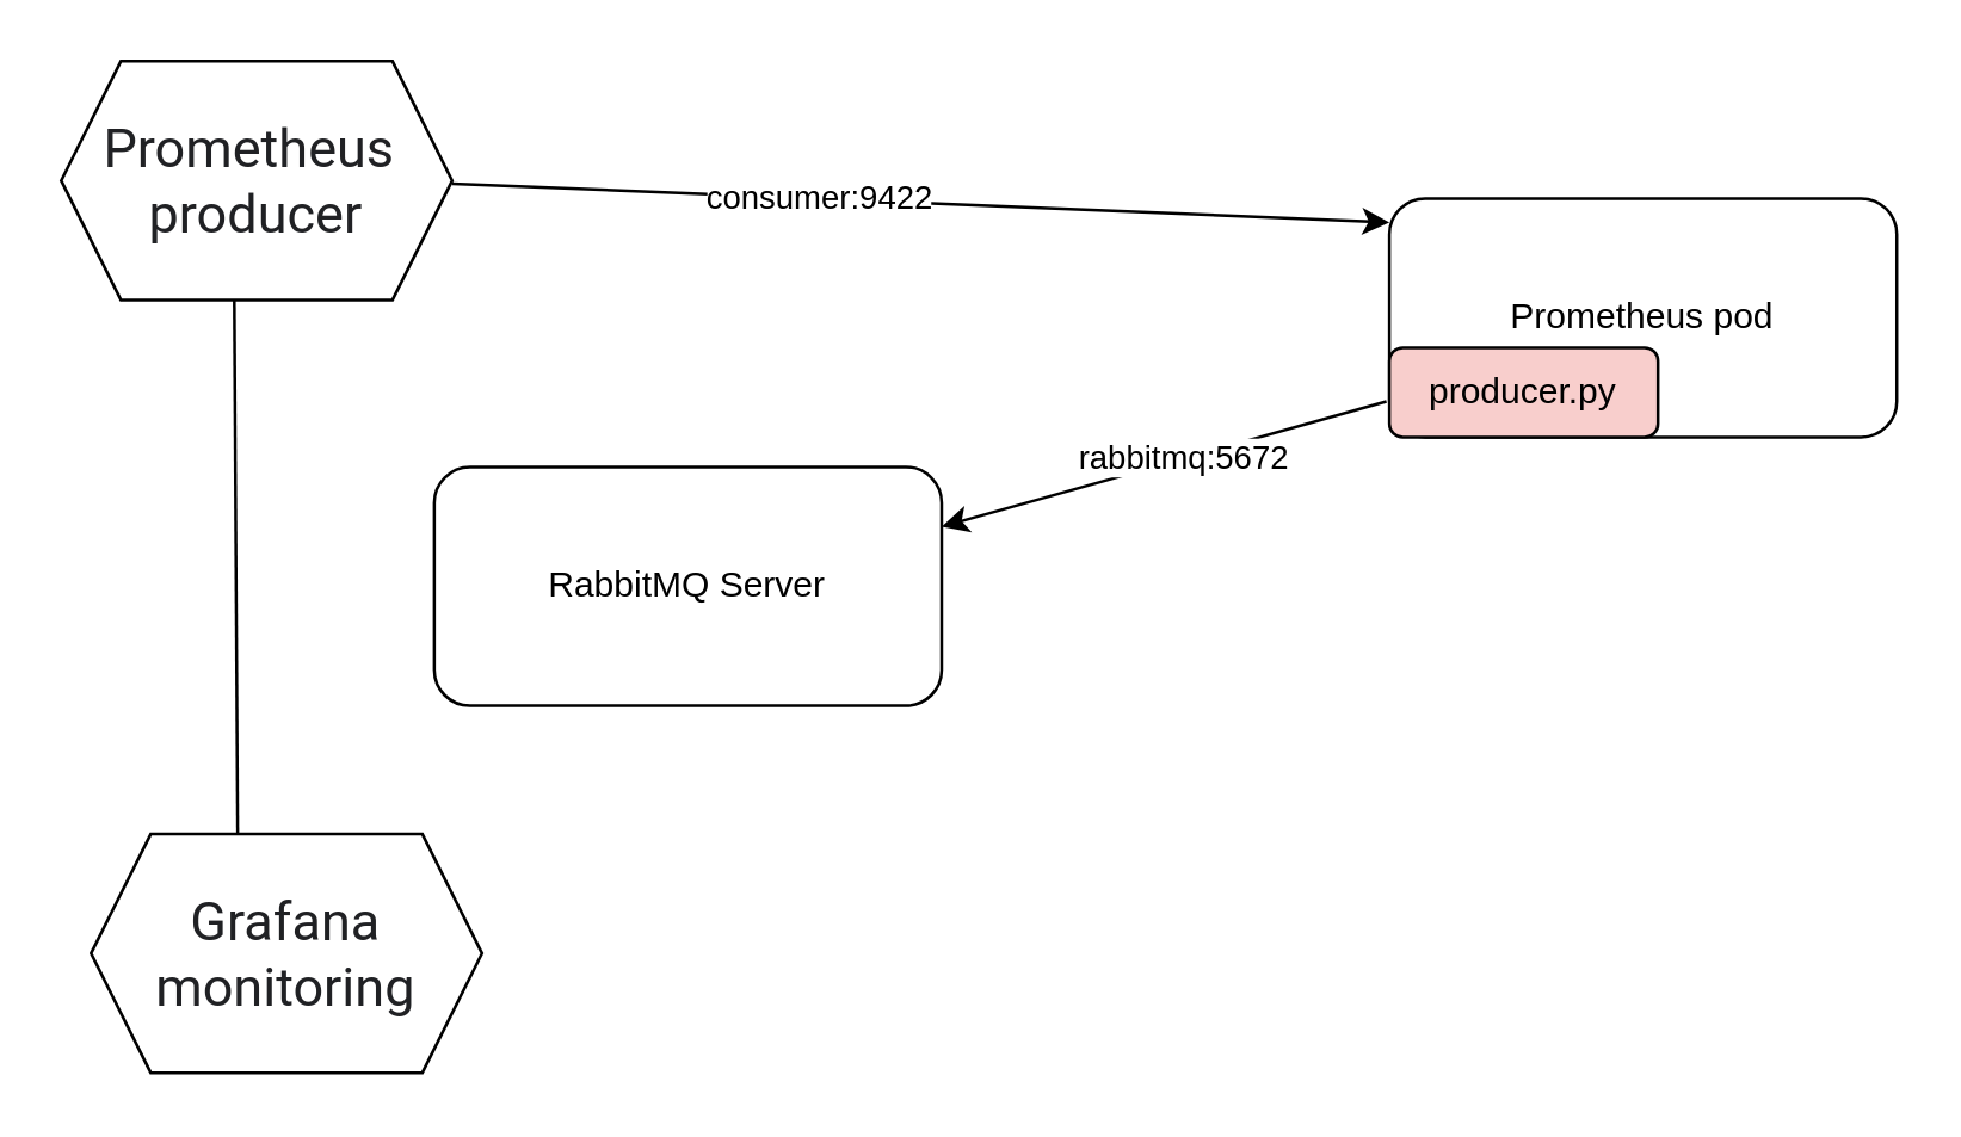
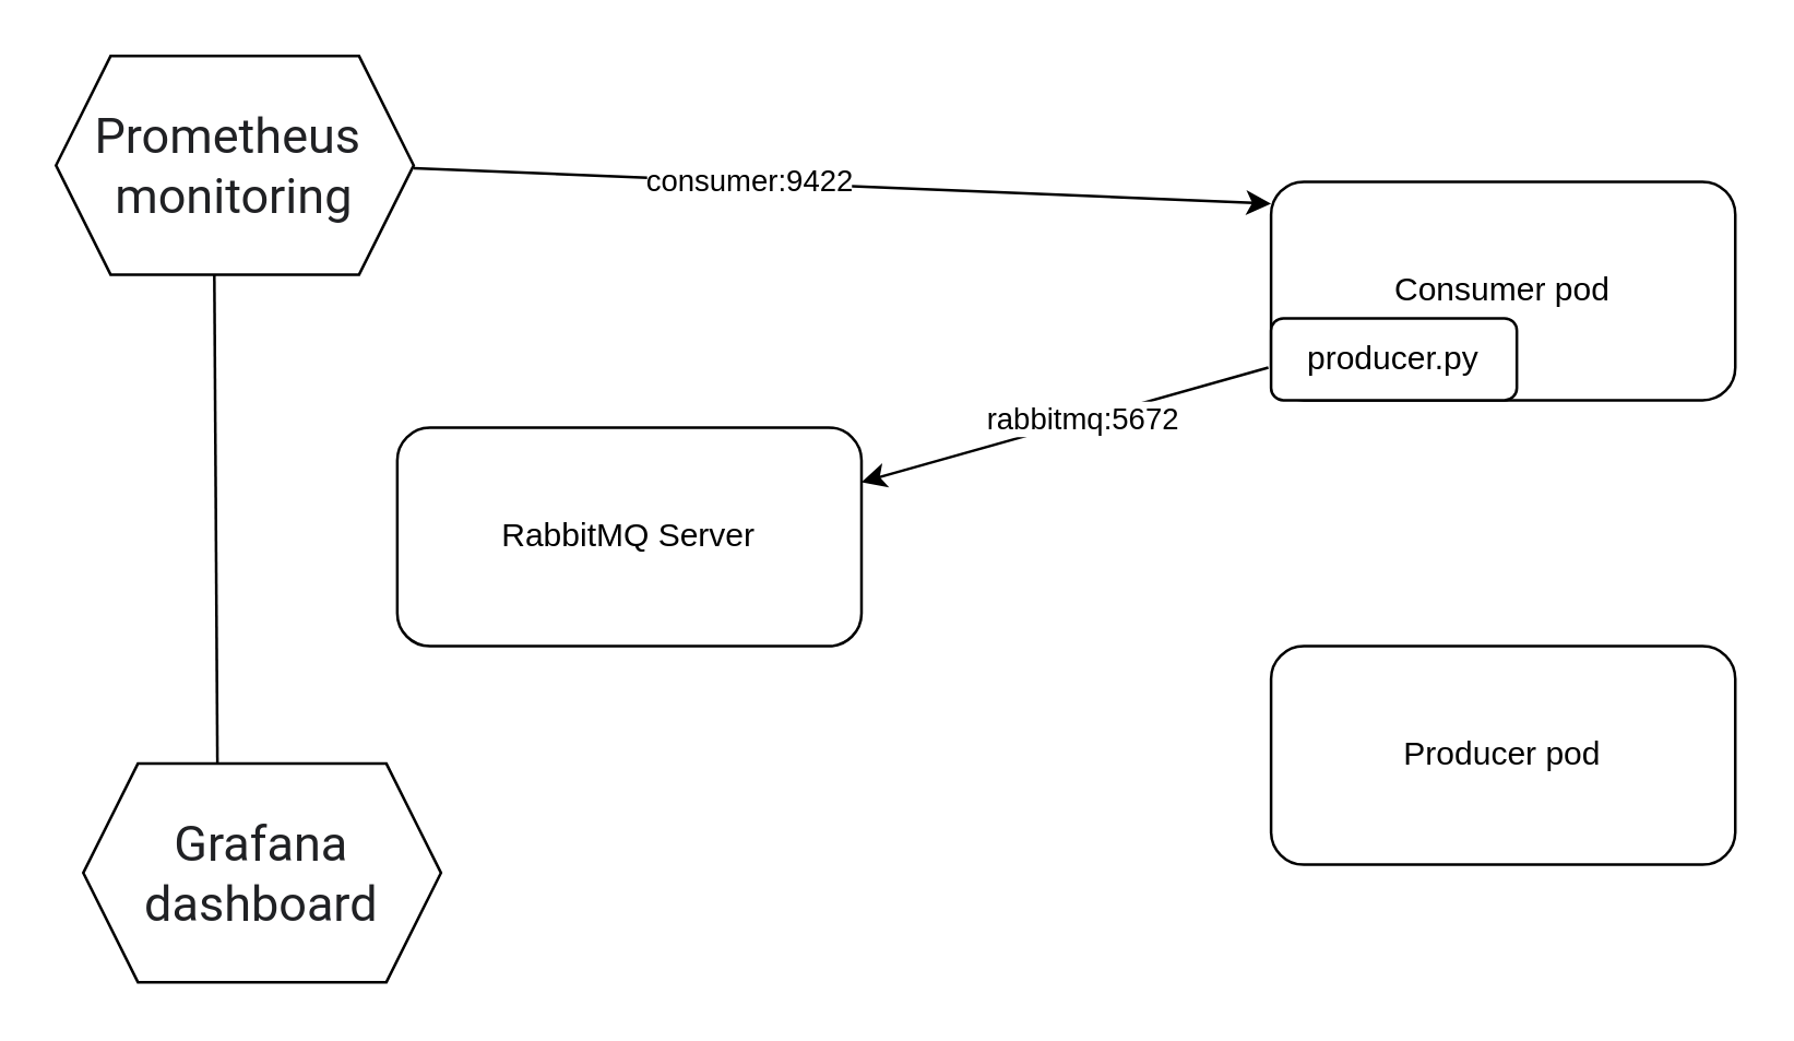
  <mxCell id="0" />
  <mxCell id="1" parent="0" />
  <mxCell id="2" value="" style="group" parent="1" vertex="1" connectable="0"><mxGeometry x="145" y="66" width="490" height="250" as="geometry" /></mxCell>
- <mxCell id="3" value="Prometheus pod&lt;br&gt;" style="rounded=1;whiteSpace=wrap;html=1;" parent="2" vertex="1"><mxGeometry x="320" width="170" height="80" as="geometry" /></mxCell>
- <mxCell id="5" value="producer.py" style="rounded=1;whiteSpace=wrap;html=1;fillColor=#f8cecc;" parent="2" vertex="1"><mxGeometry x="320" y="50" width="90" height="30" as="geometry" /></mxCell>
+ <mxCell id="3" value="Consumer pod&lt;br&gt;" style="rounded=1;whiteSpace=wrap;html=1;" parent="2" vertex="1"><mxGeometry x="320" width="170" height="80" as="geometry" /></mxCell>
+ <mxCell id="4" value="Producer pod" style="rounded=1;whiteSpace=wrap;html=1;" parent="2" vertex="1"><mxGeometry x="320" y="170" width="170" height="80" as="geometry" /></mxCell>
+ <mxCell id="5" value="producer.py" style="rounded=1;whiteSpace=wrap;html=1;" parent="2" vertex="1"><mxGeometry x="320" y="50" width="90" height="30" as="geometry" /></mxCell>
  <mxCell id="6" value="RabbitMQ Server" style="rounded=1;whiteSpace=wrap;html=1;" parent="2" vertex="1"><mxGeometry y="90" width="170" height="80" as="geometry" /></mxCell>
  <mxCell id="7" value="" style="endArrow=classic;html=1;rounded=0;entryX=1;entryY=0.25;entryDx=0;entryDy=0;" parent="2" target="6" edge="1"><mxGeometry width="50" height="50" relative="1" as="geometry"><mxPoint x="319" y="68" as="sourcePoint" /><mxPoint x="305" y="56" as="targetPoint" /></mxGeometry></mxCell>
  <mxCell id="8" value="rabbitmq:5672" style="edgeLabel;html=1;align=center;verticalAlign=middle;resizable=0;points=[];" parent="7" vertex="1" connectable="0"><mxGeometry x="-0.079" y="-1" relative="1" as="geometry"><mxPoint as="offset" /></mxGeometry></mxCell>
- <mxCell id="9" value="&lt;span style=&quot;color: rgb(32, 33, 36); font-family: Roboto, &amp;quot;helvetica neue&amp;quot;, helvetica, arial, sans-serif; font-size: 18px; text-align: left; background-color: rgb(255, 255, 255);&quot;&gt;Prometheus&amp;nbsp;&lt;br&gt;producer&lt;br&gt;&lt;/span&gt;" style="shape=hexagon;perimeter=hexagonPerimeter2;whiteSpace=wrap;html=1;fixedSize=1;" parent="1" vertex="1"><mxGeometry x="20" y="20" width="131" height="80" as="geometry" /></mxCell>
+ <mxCell id="9" value="&lt;span style=&quot;color: rgb(32, 33, 36); font-family: Roboto, &amp;quot;helvetica neue&amp;quot;, helvetica, arial, sans-serif; font-size: 18px; text-align: left; background-color: rgb(255, 255, 255);&quot;&gt;Prometheus&amp;nbsp;&lt;br&gt;monitoring&lt;br&gt;&lt;/span&gt;" style="shape=hexagon;perimeter=hexagonPerimeter2;whiteSpace=wrap;html=1;fixedSize=1;" parent="1" vertex="1"><mxGeometry x="20" y="20" width="131" height="80" as="geometry" /></mxCell>
  <mxCell id="10" value="" style="endArrow=classic;html=1;rounded=0;" parent="1" edge="1"><mxGeometry width="50" height="50" relative="1" as="geometry"><mxPoint x="151" y="61" as="sourcePoint" /><mxPoint x="465" y="74" as="targetPoint" /></mxGeometry></mxCell>
  <mxCell id="11" value="consumer:9422" style="edgeLabel;html=1;align=center;verticalAlign=middle;resizable=0;points=[];" parent="10" vertex="1" connectable="0"><mxGeometry x="-0.217" y="1" relative="1" as="geometry"><mxPoint as="offset" /></mxGeometry></mxCell>
- <mxCell id="12" value="&lt;span style=&quot;color: rgb(32, 33, 36); font-family: Roboto, &amp;quot;helvetica neue&amp;quot;, helvetica, arial, sans-serif; font-size: 18px; text-align: left; background-color: rgb(255, 255, 255);&quot;&gt;Grafana monitoring&lt;br&gt;&lt;/span&gt;" style="shape=hexagon;perimeter=hexagonPerimeter2;whiteSpace=wrap;html=1;fixedSize=1;" parent="1" vertex="1"><mxGeometry x="30" y="279" width="131" height="80" as="geometry" /></mxCell>
+ <mxCell id="12" value="&lt;span style=&quot;color: rgb(32, 33, 36); font-family: Roboto, &amp;quot;helvetica neue&amp;quot;, helvetica, arial, sans-serif; font-size: 18px; text-align: left; background-color: rgb(255, 255, 255);&quot;&gt;Grafana dashboard&lt;br&gt;&lt;/span&gt;" style="shape=hexagon;perimeter=hexagonPerimeter2;whiteSpace=wrap;html=1;fixedSize=1;" parent="1" vertex="1"><mxGeometry x="30" y="279" width="131" height="80" as="geometry" /></mxCell>
  <mxCell id="13" value="" style="endArrow=none;html=1;rounded=0;exitX=0.375;exitY=0;exitDx=0;exitDy=0;" parent="1" source="12" edge="1"><mxGeometry width="50" height="50" relative="1" as="geometry"><mxPoint x="74" y="274" as="sourcePoint" /><mxPoint x="78" y="100" as="targetPoint" /></mxGeometry></mxCell>
